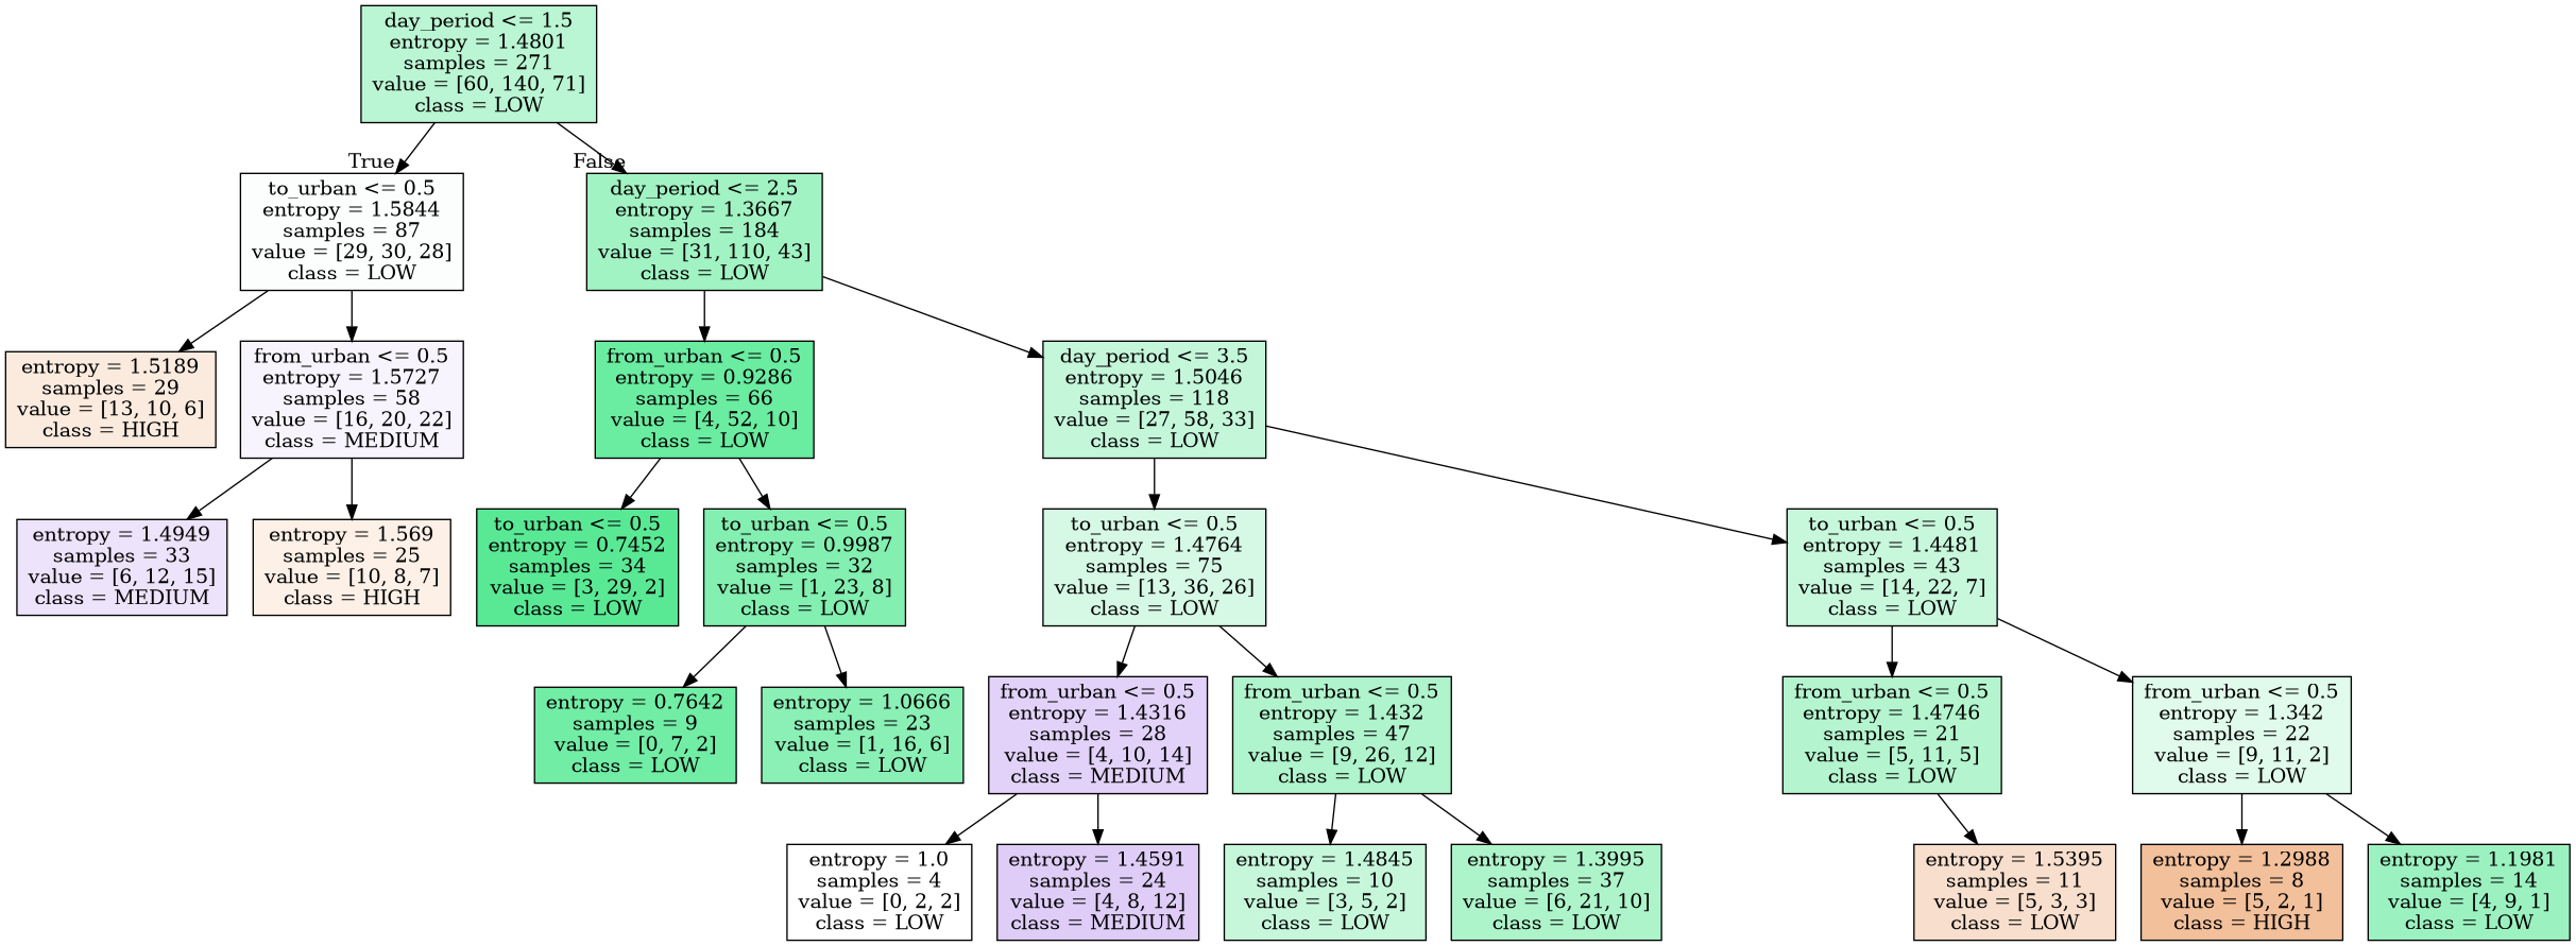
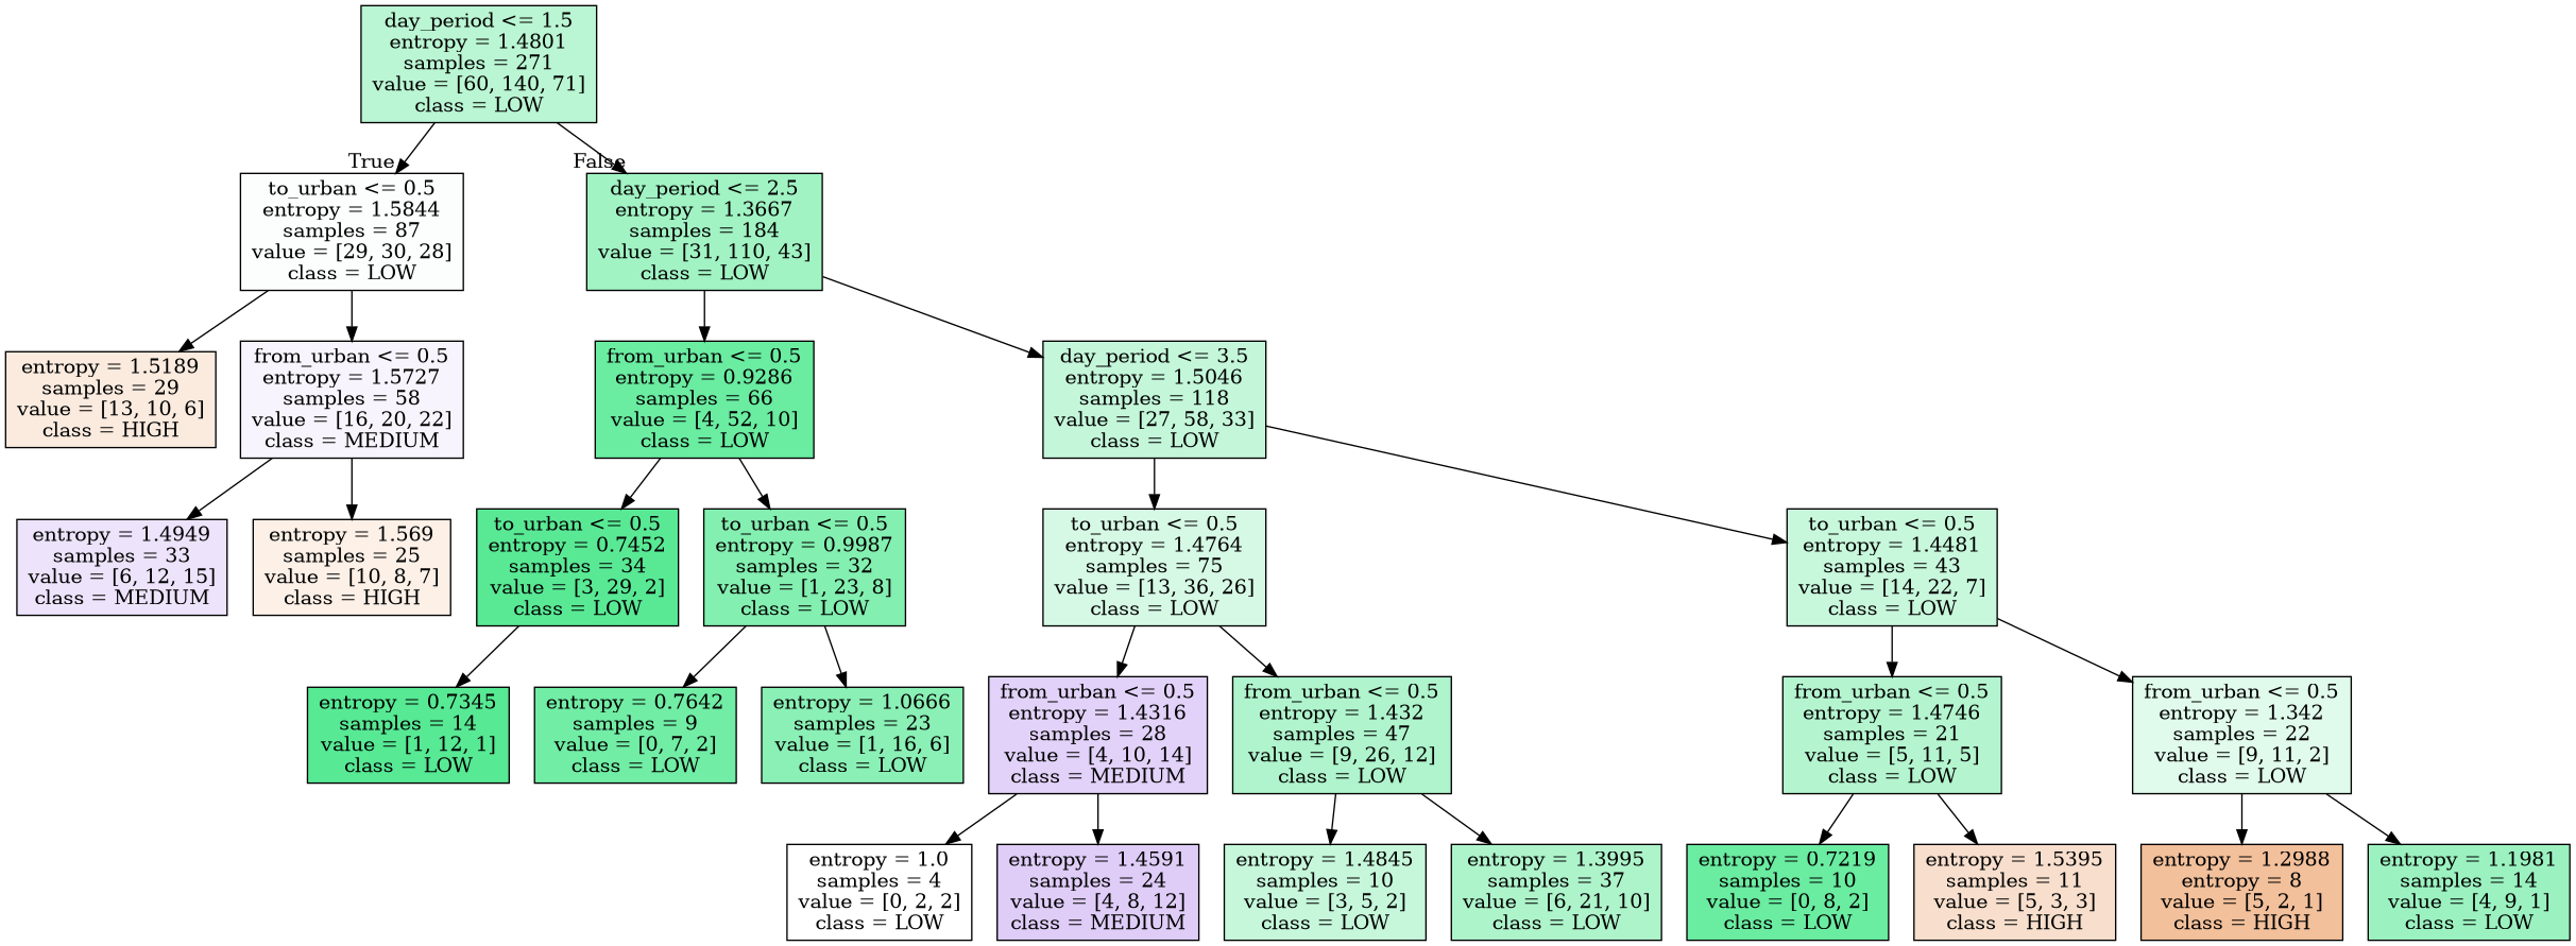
  digraph {
    node [color=black fillcolor="#39e581bf" shape=box style=filled]
    n1 [fillcolor="#39e58158" label="day_period <= 1.5\nentropy = 1.4801\nsamples = 271\nvalue = [60, 140, 71]\nclass = LOW"]
    n2 [fillcolor="#39e58104" label="to_urban <= 0.5\nentropy = 1.5844\nsamples = 87\nvalue = [29, 30, 28]\nclass = LOW"]
    n3 [fillcolor="#39e58179" label="day_period <= 2.5\nentropy = 1.3667\nsamples = 184\nvalue = [31, 110, 43]\nclass = LOW"]
    n4 [fillcolor="#e5813928" label="entropy = 1.5189\nsamples = 29\nvalue = [13, 10, 6]\nclass = HIGH"]
    n5 [fillcolor="#8139e50d" label="from_urban <= 0.5\nentropy = 1.5727\nsamples = 58\nvalue = [16, 20, 22]\nclass = MEDIUM"]
    n6 [label="from_urban <= 0.5\nentropy = 0.9286\nsamples = 66\nvalue = [4, 52, 10]\nclass = LOW"]
    n7 [fillcolor="#39e5814b" label="day_period <= 3.5\nentropy = 1.5046\nsamples = 118\nvalue = [27, 58, 33]\nclass = LOW"]
    n8 [fillcolor="#8139e524" label="entropy = 1.4949\nsamples = 33\nvalue = [6, 12, 15]\nclass = MEDIUM"]
    n9 [fillcolor="#e581391e" label="entropy = 1.569\nsamples = 25\nvalue = [10, 8, 7]\nclass = HIGH"]
    n10 [fillcolor="#39e581d6" label="to_urban <= 0.5\nentropy = 0.7452\nsamples = 34\nvalue = [3, 29, 2]\nclass = LOW"]
    n11 [fillcolor="#39e5819f" label="to_urban <= 0.5\nentropy = 0.9987\nsamples = 32\nvalue = [1, 23, 8]\nclass = LOW"]
    n12 [fillcolor="#39e58134" label="to_urban <= 0.5\nentropy = 1.4764\nsamples = 75\nvalue = [13, 36, 26]\nclass = LOW"]
    n13 [fillcolor="#39e58146" label="to_urban <= 0.5\nentropy = 1.4481\nsamples = 43\nvalue = [14, 22, 7]\nclass = LOW"]
+   n14 [fillcolor="#39e581d8" label="entropy = 0.7345\nsamples = 14\nvalue = [1, 12, 1]\nclass = LOW"]
    n15 [fillcolor="#39e581b6" label="entropy = 0.7642\nsamples = 9\nvalue = [0, 7, 2]\nclass = LOW"]
    n16 [fillcolor="#39e58196" label="entropy = 1.0666\nsamples = 23\nvalue = [1, 16, 6]\nclass = LOW"]
    n17 [fillcolor="#8139e539" label="from_urban <= 0.5\nentropy = 1.4316\nsamples = 28\nvalue = [4, 10, 14]\nclass = MEDIUM"]
    n18 [fillcolor="#39e58166" label="from_urban <= 0.5\nentropy = 1.432\nsamples = 47\nvalue = [9, 26, 12]\nclass = LOW"]
    n19 [fillcolor="#39e58160" label="from_urban <= 0.5\nentropy = 1.4746\nsamples = 21\nvalue = [5, 11, 5]\nclass = LOW"]
    n20 [fillcolor="#39e58127" label="from_urban <= 0.5\nentropy = 1.342\nsamples = 22\nvalue = [9, 11, 2]\nclass = LOW"]
    n21 [fillcolor="#39e58100" label="entropy = 1.0\nsamples = 4\nvalue = [0, 2, 2]\nclass = LOW"]
    n22 [fillcolor="#8139e540" label="entropy = 1.4591\nsamples = 24\nvalue = [4, 8, 12]\nclass = MEDIUM"]
    n23 [fillcolor="#39e58149" label="entropy = 1.4845\nsamples = 10\nvalue = [3, 5, 2]\nclass = LOW"]
    n24 [fillcolor="#39e58168" label="entropy = 1.3995\nsamples = 37\nvalue = [6, 21, 10]\nclass = LOW"]
-   n26 [fillcolor="#e5813940" label="entropy = 1.5395\nsamples = 11\nvalue = [5, 3, 3]\nclass = LOW"]
-   n27 [fillcolor="#e5813980" label="entropy = 1.2988\nsamples = 8\nvalue = [5, 2, 1]\nclass = HIGH"]
+   n25 [label="entropy = 0.7219\nsamples = 10\nvalue = [0, 8, 2]\nclass = LOW"]
+   n26 [fillcolor="#e5813940" label="entropy = 1.5395\nsamples = 11\nvalue = [5, 3, 3]\nclass = HIGH"]
+   n27 [fillcolor="#e5813980" label="entropy = 1.2988\nentropy = 8\nvalue = [5, 2, 1]\nclass = HIGH"]
    n28 [fillcolor="#39e58180" label="entropy = 1.1981\nsamples = 14\nvalue = [4, 9, 1]\nclass = LOW"]
    n1 -> n2 [headlabel=True labelangle=45 labeldistance=2.5]
    n1 -> n3 [headlabel=False labelangle=-45 labeldistance=2.5]
    n2 -> n4
    n2 -> n5
    n3 -> n6
    n3 -> n7
    n5 -> n8
    n5 -> n9
    n6 -> n10
    n6 -> n11
    n7 -> n12
    n7 -> n13
+   n10 -> n14
    n11 -> n15
    n11 -> n16
    n12 -> n17
    n12 -> n18
    n13 -> n19
    n13 -> n20
    n17 -> n21
    n17 -> n22
    n18 -> n23
    n18 -> n24
+   n19 -> n25
    n19 -> n26
    n20 -> n27
    n20 -> n28
  }
